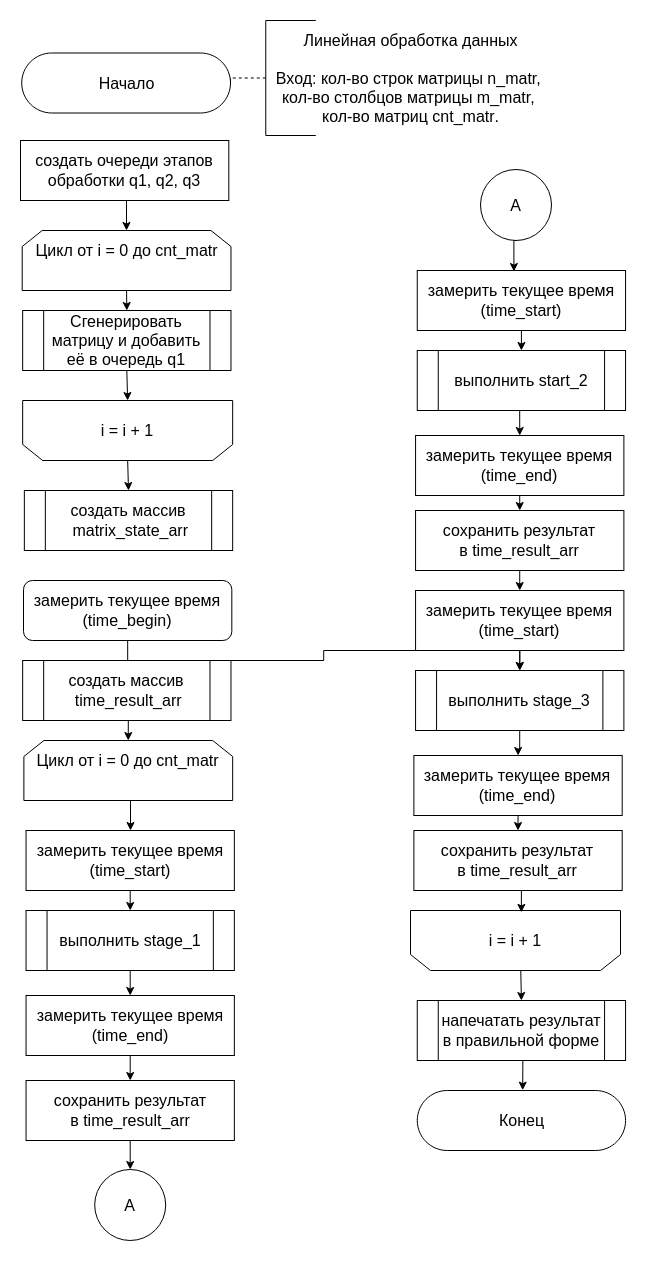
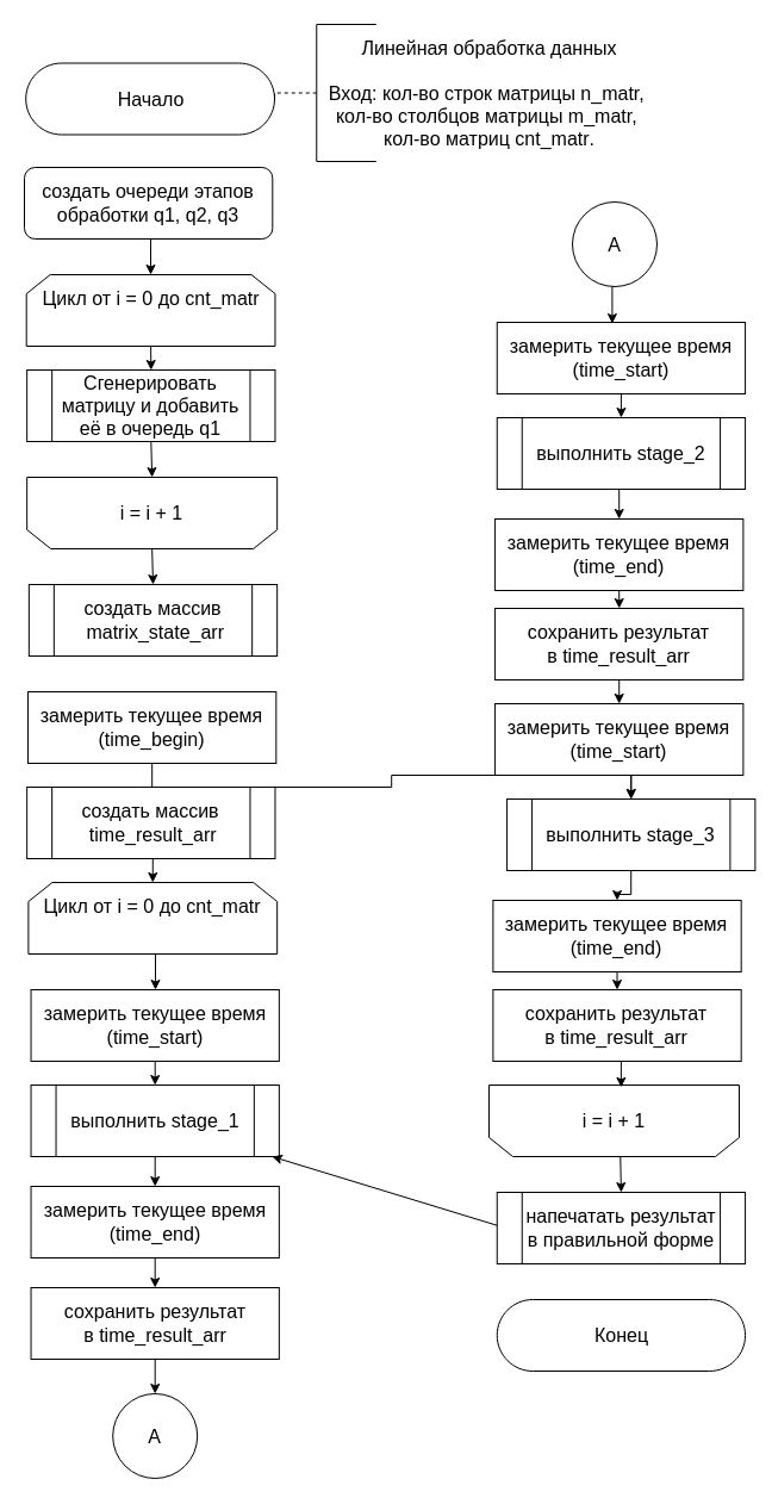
  <mxCell id="0" />
  <mxCell id="1" parent="0" />
  <mxCell id="2" value="&lt;font style=&quot;font-size: 16px&quot;&gt;Начало&lt;/font&gt;" style="html=1;dashed=0;whitespace=wrap;shape=mxgraph.dfd.start" vertex="1" parent="1"><mxGeometry x="21.22" y="52.5" width="208.78" height="60" as="geometry" /></mxCell>
  <mxCell id="3" style="edgeStyle=orthogonalEdgeStyle;rounded=0;orthogonalLoop=1;jettySize=auto;html=1;exitX=0.5;exitY=1;exitDx=0;exitDy=0;entryX=0.5;entryY=0;entryDx=0;entryDy=0;fontSize=16;" edge="1" parent="1" source="4" target="14"><mxGeometry relative="1" as="geometry" /></mxCell>
  <mxCell id="4" value="&lt;font style=&quot;font-size: 16px&quot;&gt;Цикл от i = 0 до&amp;nbsp;&lt;span style=&quot;font-size: medium&quot;&gt;cnt_matr&lt;/span&gt;&lt;br&gt;&amp;nbsp;&lt;/font&gt;" style="shape=loopLimit;whiteSpace=wrap;html=1;strokeWidth=1;" vertex="1" parent="1"><mxGeometry x="21.69" y="230" width="208.78" height="60" as="geometry" /></mxCell>
  <mxCell id="5" style="edgeStyle=orthogonalEdgeStyle;rounded=0;orthogonalLoop=1;jettySize=auto;html=1;exitX=0;exitY=0.5;exitDx=0;exitDy=0;exitPerimeter=0;entryX=1;entryY=0.5;entryDx=0;entryDy=0;entryPerimeter=0;dashed=1;endArrow=none;endFill=0;" edge="1" parent="1" source="6" target="2"><mxGeometry relative="1" as="geometry" /></mxCell>
  <mxCell id="6" value="" style="strokeWidth=1;html=1;shape=mxgraph.flowchart.annotation_1;align=left;pointerEvents=1;" vertex="1" parent="1"><mxGeometry x="265.28" y="20" width="50" height="115" as="geometry" /></mxCell>
  <mxCell id="7" value="&lt;div&gt;&lt;span style=&quot;font-size: 16px&quot;&gt;Линейная обработка данных&lt;/span&gt;&lt;/div&gt;&lt;div&gt;&lt;span style=&quot;font-size: 16px&quot;&gt;&lt;br&gt;&lt;/span&gt;&lt;/div&gt;&lt;font&gt;&lt;div&gt;&lt;font size=&quot;3&quot;&gt;Вход: кол-во строк матрицы n_matr,&amp;nbsp;&lt;/font&gt;&lt;/div&gt;&lt;div&gt;&lt;span style=&quot;font-size: medium&quot;&gt;кол-во столбцов матрицы m_matr,&amp;nbsp;&lt;/span&gt;&lt;font size=&quot;3&quot;&gt;&lt;br&gt;&lt;/font&gt;&lt;/div&gt;&lt;div&gt;&lt;font size=&quot;3&quot;&gt;кол-во матриц cnt_matr&lt;/font&gt;&lt;span style=&quot;font-size: 16px&quot;&gt;.&lt;/span&gt;&lt;/div&gt;&lt;/font&gt;" style="text;html=1;align=center;verticalAlign=middle;resizable=0;points=[];autosize=1;strokeColor=none;fillColor=none;" vertex="1" parent="1"><mxGeometry x="265.28" y="37.5" width="290" height="80" as="geometry" /></mxCell>
  <mxCell id="8" style="edgeStyle=orthogonalEdgeStyle;rounded=0;orthogonalLoop=1;jettySize=auto;html=1;exitX=0.5;exitY=0;exitDx=0;exitDy=0;entryX=0.5;entryY=0;entryDx=0;entryDy=0;fontSize=16;" edge="1" parent="1" source="9" target="15"><mxGeometry relative="1" as="geometry" /></mxCell>
  <mxCell id="9" value="&lt;font style=&quot;font-size: 16px&quot;&gt;i = i + 1&lt;br&gt;&lt;/font&gt;" style="shape=loopLimit;whiteSpace=wrap;html=1;strokeWidth=1;direction=west;" vertex="1" parent="1"><mxGeometry x="22.16" y="400" width="210" height="60" as="geometry" /></mxCell>
  <mxCell id="10" value="&lt;font style=&quot;font-size: 16px&quot;&gt;Конец&lt;/font&gt;" style="html=1;dashed=0;whitespace=wrap;shape=mxgraph.dfd.start" vertex="1" parent="1"><mxGeometry x="416.76" y="1090" width="208.31" height="60" as="geometry" /></mxCell>
  <mxCell id="11" style="edgeStyle=orthogonalEdgeStyle;rounded=0;orthogonalLoop=1;jettySize=auto;html=1;exitX=0.5;exitY=1;exitDx=0;exitDy=0;fontSize=16;" edge="1" parent="1" source="12"><mxGeometry relative="1" as="geometry"><mxPoint x="126" y="230" as="targetPoint" /></mxGeometry></mxCell>
- <mxCell id="12" value="&lt;font style=&quot;font-size: 16px&quot;&gt;создать очереди этапов обработки q1, q2, q3&lt;br&gt;&lt;/font&gt;" style="rounded=0;whiteSpace=wrap;html=1;shadow=0;glass=0;sketch=0;strokeWidth=1;gradientColor=none;" vertex="1" parent="1"><mxGeometry x="20" y="140" width="208.31" height="60" as="geometry" /></mxCell>
+ <mxCell id="12" value="&lt;font style=&quot;font-size: 16px&quot;&gt;создать очереди этапов обработки q1, q2, q3&lt;br&gt;&lt;/font&gt;" style="whiteSpace=wrap;html=1;shadow=0;glass=0;sketch=0;strokeWidth=1;gradientColor=none;rounded=1;" vertex="1" parent="1"><mxGeometry x="20" y="140" width="208.31" height="60" as="geometry" /></mxCell>
  <mxCell id="13" style="edgeStyle=orthogonalEdgeStyle;rounded=0;orthogonalLoop=1;jettySize=auto;html=1;exitX=0.5;exitY=1;exitDx=0;exitDy=0;entryX=0.5;entryY=1;entryDx=0;entryDy=0;fontSize=16;" edge="1" parent="1" source="14" target="9"><mxGeometry relative="1" as="geometry" /></mxCell>
  <mxCell id="14" value="&lt;font style=&quot;font-size: 16px&quot;&gt;Сгенерировать матрицу и добавить её в очередь q1&lt;/font&gt;" style="shape=process;whiteSpace=wrap;html=1;backgroundOutline=1;" vertex="1" parent="1"><mxGeometry x="22.16" y="310" width="208.31" height="60" as="geometry" /></mxCell>
  <mxCell id="15" value="&lt;font size=&quot;3&quot;&gt;создать массив &amp;nbsp;matrix_state_arr&lt;/font&gt;" style="shape=process;whiteSpace=wrap;html=1;backgroundOutline=1;" vertex="1" parent="1"><mxGeometry x="23.85" y="490" width="208.31" height="60" as="geometry" /></mxCell>
  <mxCell id="16" style="edgeStyle=orthogonalEdgeStyle;rounded=0;orthogonalLoop=1;jettySize=auto;html=1;exitX=0.5;exitY=1;exitDx=0;exitDy=0;fontSize=16;" edge="1" parent="1" source="17" target="35"><mxGeometry relative="1" as="geometry" /></mxCell>
- <mxCell id="17" value="&lt;font style=&quot;font-size: 16px&quot;&gt;замерить текущее время&lt;br&gt;(time_begin)&lt;br&gt;&lt;/font&gt;" style="whiteSpace=wrap;html=1;shadow=0;glass=0;sketch=0;strokeWidth=1;gradientColor=none;rounded=1;" vertex="1" parent="1"><mxGeometry x="23.01" y="580" width="208.31" height="60" as="geometry" /></mxCell>
+ <mxCell id="17" value="&lt;font style=&quot;font-size: 16px&quot;&gt;замерить текущее время&lt;br&gt;(time_begin)&lt;br&gt;&lt;/font&gt;" style="rounded=0;whiteSpace=wrap;html=1;shadow=0;glass=0;sketch=0;strokeWidth=1;gradientColor=none;" vertex="1" parent="1"><mxGeometry x="23.01" y="580" width="208.31" height="60" as="geometry" /></mxCell>
  <mxCell id="18" style="edgeStyle=orthogonalEdgeStyle;rounded=0;orthogonalLoop=1;jettySize=auto;html=1;exitX=0.5;exitY=1;exitDx=0;exitDy=0;entryX=0.5;entryY=0;entryDx=0;entryDy=0;fontSize=16;" edge="1" parent="1" source="19" target="21"><mxGeometry relative="1" as="geometry" /></mxCell>
  <mxCell id="19" value="&lt;font size=&quot;3&quot;&gt;создать массив &amp;nbsp;time_result_arr&lt;/font&gt;" style="shape=process;whiteSpace=wrap;html=1;backgroundOutline=1;" vertex="1" parent="1"><mxGeometry x="22.16" y="660" width="208.31" height="60" as="geometry" /></mxCell>
  <mxCell id="20" style="edgeStyle=orthogonalEdgeStyle;rounded=0;orthogonalLoop=1;jettySize=auto;html=1;exitX=0.5;exitY=1;exitDx=0;exitDy=0;fontSize=16;" edge="1" parent="1" source="21" target="25"><mxGeometry relative="1" as="geometry"><Array as="points"><mxPoint x="130" y="800" /></Array></mxGeometry></mxCell>
  <mxCell id="21" value="&lt;font style=&quot;font-size: 16px&quot;&gt;Цикл от i = 0 до&amp;nbsp;&lt;span style=&quot;font-size: medium&quot;&gt;cnt_matr&lt;/span&gt;&lt;br&gt;&amp;nbsp;&lt;/font&gt;" style="shape=loopLimit;whiteSpace=wrap;html=1;strokeWidth=1;" vertex="1" parent="1"><mxGeometry x="23.38" y="740" width="208.78" height="60" as="geometry" /></mxCell>
  <mxCell id="22" style="edgeStyle=none;html=1;exitX=0.475;exitY=0.016;exitDx=0;exitDy=0;entryX=0.5;entryY=0;entryDx=0;entryDy=0;exitPerimeter=0;" edge="1" parent="1" source="23" target="52"><mxGeometry relative="1" as="geometry" /></mxCell>
  <mxCell id="23" value="&lt;font style=&quot;font-size: 16px&quot;&gt;i = i + 1&lt;br&gt;&lt;/font&gt;" style="shape=loopLimit;whiteSpace=wrap;html=1;strokeWidth=1;direction=west;" vertex="1" parent="1"><mxGeometry x="410" y="910" width="210" height="60" as="geometry" /></mxCell>
  <mxCell id="24" style="edgeStyle=orthogonalEdgeStyle;rounded=0;orthogonalLoop=1;jettySize=auto;html=1;exitX=0.5;exitY=1;exitDx=0;exitDy=0;entryX=0.5;entryY=0;entryDx=0;entryDy=0;fontSize=16;" edge="1" parent="1" source="25" target="27"><mxGeometry relative="1" as="geometry" /></mxCell>
  <mxCell id="25" value="&lt;font style=&quot;font-size: 16px&quot;&gt;замерить текущее время&lt;br&gt;(time_start)&lt;br&gt;&lt;/font&gt;" style="rounded=0;whiteSpace=wrap;html=1;shadow=0;glass=0;sketch=0;strokeWidth=1;gradientColor=none;" vertex="1" parent="1"><mxGeometry x="25.54" y="830" width="208.31" height="60" as="geometry" /></mxCell>
  <mxCell id="26" style="edgeStyle=orthogonalEdgeStyle;rounded=0;orthogonalLoop=1;jettySize=auto;html=1;exitX=0.5;exitY=1;exitDx=0;exitDy=0;fontSize=16;" edge="1" parent="1" source="27" target="29"><mxGeometry relative="1" as="geometry" /></mxCell>
  <mxCell id="27" value="&lt;font size=&quot;3&quot;&gt;выполнить stage_1&lt;/font&gt;" style="shape=process;whiteSpace=wrap;html=1;backgroundOutline=1;" vertex="1" parent="1"><mxGeometry x="25.54" y="910" width="208.31" height="60" as="geometry" /></mxCell>
  <mxCell id="28" style="edgeStyle=orthogonalEdgeStyle;rounded=0;orthogonalLoop=1;jettySize=auto;html=1;exitX=0.5;exitY=1;exitDx=0;exitDy=0;entryX=0.5;entryY=0;entryDx=0;entryDy=0;fontSize=16;" edge="1" parent="1" source="29" target="31"><mxGeometry relative="1" as="geometry" /></mxCell>
  <mxCell id="29" value="&lt;font style=&quot;font-size: 16px&quot;&gt;замерить текущее время&lt;br&gt;(time_end)&lt;br&gt;&lt;/font&gt;" style="rounded=0;whiteSpace=wrap;html=1;shadow=0;glass=0;sketch=0;strokeWidth=1;gradientColor=none;" vertex="1" parent="1"><mxGeometry x="25.54" y="995" width="208.31" height="60" as="geometry" /></mxCell>
  <mxCell id="30" style="edgeStyle=orthogonalEdgeStyle;rounded=0;orthogonalLoop=1;jettySize=auto;html=1;exitX=0.5;exitY=1;exitDx=0;exitDy=0;entryX=0.5;entryY=0;entryDx=0;entryDy=0;fontSize=16;" edge="1" parent="1" source="31" target="48"><mxGeometry relative="1" as="geometry" /></mxCell>
  <mxCell id="31" value="&lt;font style=&quot;font-size: 16px&quot;&gt;сохранить результат в&amp;nbsp;&lt;span style=&quot;font-size: medium&quot;&gt;time_result_arr&lt;/span&gt;&lt;br&gt;&lt;/font&gt;" style="rounded=0;whiteSpace=wrap;html=1;shadow=0;glass=0;sketch=0;strokeWidth=1;gradientColor=none;" vertex="1" parent="1"><mxGeometry x="25.54" y="1080" width="208.31" height="60" as="geometry" /></mxCell>
  <mxCell id="32" style="edgeStyle=orthogonalEdgeStyle;rounded=0;orthogonalLoop=1;jettySize=auto;html=1;exitX=0.5;exitY=1;exitDx=0;exitDy=0;entryX=0.5;entryY=0;entryDx=0;entryDy=0;fontSize=16;" edge="1" parent="1" source="33" target="35"><mxGeometry relative="1" as="geometry" /></mxCell>
  <mxCell id="33" value="&lt;font style=&quot;font-size: 16px&quot;&gt;замерить текущее время&lt;br&gt;(time_start)&lt;br&gt;&lt;/font&gt;" style="rounded=0;whiteSpace=wrap;html=1;shadow=0;glass=0;sketch=0;strokeWidth=1;gradientColor=none;" vertex="1" parent="1"><mxGeometry x="415.07" y="590" width="208.31" height="60" as="geometry" /></mxCell>
  <mxCell id="34" style="edgeStyle=orthogonalEdgeStyle;rounded=0;orthogonalLoop=1;jettySize=auto;html=1;exitX=0.5;exitY=1;exitDx=0;exitDy=0;fontSize=16;" edge="1" parent="1" source="35" target="37"><mxGeometry relative="1" as="geometry" /></mxCell>
- <mxCell id="35" value="&lt;font size=&quot;3&quot;&gt;выполнить stage_3&lt;/font&gt;" style="shape=process;whiteSpace=wrap;html=1;backgroundOutline=1;" vertex="1" parent="1"><mxGeometry x="415.07" y="670" width="208.31" height="60" as="geometry" /></mxCell>
+ <mxCell id="35" value="&lt;font size=&quot;3&quot;&gt;выполнить stage_3&lt;/font&gt;" style="shape=process;whiteSpace=wrap;html=1;backgroundOutline=1;" vertex="1" parent="1"><mxGeometry x="425.07" y="670" width="208.31" height="60" as="geometry" /></mxCell>
  <mxCell id="36" style="edgeStyle=orthogonalEdgeStyle;rounded=0;orthogonalLoop=1;jettySize=auto;html=1;exitX=0.5;exitY=1;exitDx=0;exitDy=0;entryX=0.5;entryY=0;entryDx=0;entryDy=0;fontSize=16;" edge="1" parent="1" source="37" target="39"><mxGeometry relative="1" as="geometry" /></mxCell>
  <mxCell id="37" value="&lt;font style=&quot;font-size: 16px&quot;&gt;замерить текущее время&lt;br&gt;(time_end)&lt;br&gt;&lt;/font&gt;" style="rounded=0;whiteSpace=wrap;html=1;shadow=0;glass=0;sketch=0;strokeWidth=1;gradientColor=none;" vertex="1" parent="1"><mxGeometry x="413.38" y="755" width="208.31" height="60" as="geometry" /></mxCell>
  <mxCell id="38" style="edgeStyle=orthogonalEdgeStyle;rounded=0;orthogonalLoop=1;jettySize=auto;html=1;exitX=0.5;exitY=1;exitDx=0;exitDy=0;entryX=0.472;entryY=0.969;entryDx=0;entryDy=0;entryPerimeter=0;fontSize=16;" edge="1" parent="1" source="39" target="23"><mxGeometry relative="1" as="geometry" /></mxCell>
  <mxCell id="39" value="&lt;font style=&quot;font-size: 16px&quot;&gt;сохранить результат в&amp;nbsp;&lt;span style=&quot;font-size: medium&quot;&gt;time_result_arr&lt;/span&gt;&lt;br&gt;&lt;/font&gt;" style="rounded=0;whiteSpace=wrap;html=1;shadow=0;glass=0;sketch=0;strokeWidth=1;gradientColor=none;" vertex="1" parent="1"><mxGeometry x="413.38" y="830" width="208.31" height="60" as="geometry" /></mxCell>
  <mxCell id="40" style="edgeStyle=orthogonalEdgeStyle;rounded=0;orthogonalLoop=1;jettySize=auto;html=1;exitX=0.5;exitY=1;exitDx=0;exitDy=0;entryX=0.5;entryY=0;entryDx=0;entryDy=0;fontSize=16;" edge="1" parent="1" source="41" target="43"><mxGeometry relative="1" as="geometry" /></mxCell>
  <mxCell id="41" value="&lt;font style=&quot;font-size: 16px&quot;&gt;замерить текущее время&lt;br&gt;(time_start)&lt;br&gt;&lt;/font&gt;" style="rounded=0;whiteSpace=wrap;html=1;shadow=0;glass=0;sketch=0;strokeWidth=1;gradientColor=none;" vertex="1" parent="1"><mxGeometry x="416.76" y="270" width="208.31" height="60" as="geometry" /></mxCell>
  <mxCell id="42" style="edgeStyle=orthogonalEdgeStyle;rounded=0;orthogonalLoop=1;jettySize=auto;html=1;exitX=0.5;exitY=1;exitDx=0;exitDy=0;entryX=0.5;entryY=0;entryDx=0;entryDy=0;fontSize=16;" edge="1" parent="1" source="43" target="45"><mxGeometry relative="1" as="geometry" /></mxCell>
- <mxCell id="43" value="&lt;font size=&quot;3&quot;&gt;выполнить start_2&lt;/font&gt;" style="shape=process;whiteSpace=wrap;html=1;backgroundOutline=1;" vertex="1" parent="1"><mxGeometry x="416.76" y="350" width="208.31" height="60" as="geometry" /></mxCell>
+ <mxCell id="43" value="&lt;font size=&quot;3&quot;&gt;выполнить stage_2&lt;/font&gt;" style="shape=process;whiteSpace=wrap;html=1;backgroundOutline=1;" vertex="1" parent="1"><mxGeometry x="416.76" y="350" width="208.31" height="60" as="geometry" /></mxCell>
  <mxCell id="44" style="edgeStyle=orthogonalEdgeStyle;rounded=0;orthogonalLoop=1;jettySize=auto;html=1;exitX=0.5;exitY=1;exitDx=0;exitDy=0;entryX=0.5;entryY=0;entryDx=0;entryDy=0;fontSize=16;" edge="1" parent="1" source="45" target="47"><mxGeometry relative="1" as="geometry" /></mxCell>
  <mxCell id="45" value="&lt;font style=&quot;font-size: 16px&quot;&gt;замерить текущее время&lt;br&gt;(time_end)&lt;br&gt;&lt;/font&gt;" style="rounded=0;whiteSpace=wrap;html=1;shadow=0;glass=0;sketch=0;strokeWidth=1;gradientColor=none;" vertex="1" parent="1"><mxGeometry x="415.07" y="435" width="208.31" height="60" as="geometry" /></mxCell>
  <mxCell id="46" style="edgeStyle=orthogonalEdgeStyle;rounded=0;orthogonalLoop=1;jettySize=auto;html=1;exitX=0.5;exitY=1;exitDx=0;exitDy=0;entryX=0.5;entryY=0;entryDx=0;entryDy=0;fontSize=16;" edge="1" parent="1" source="47" target="33"><mxGeometry relative="1" as="geometry" /></mxCell>
  <mxCell id="47" value="&lt;font style=&quot;font-size: 16px&quot;&gt;сохранить результат в&amp;nbsp;&lt;span style=&quot;font-size: medium&quot;&gt;time_result_arr&lt;/span&gt;&lt;br&gt;&lt;/font&gt;" style="rounded=0;whiteSpace=wrap;html=1;shadow=0;glass=0;sketch=0;strokeWidth=1;gradientColor=none;" vertex="1" parent="1"><mxGeometry x="415.07" y="510" width="208.31" height="60" as="geometry" /></mxCell>
  <mxCell id="48" value="A" style="ellipse;whiteSpace=wrap;html=1;aspect=fixed;fontSize=16;" vertex="1" parent="1"><mxGeometry x="94.19" y="1169" width="71" height="71" as="geometry" /></mxCell>
  <mxCell id="49" style="edgeStyle=orthogonalEdgeStyle;rounded=0;orthogonalLoop=1;jettySize=auto;html=1;exitX=0.5;exitY=1;exitDx=0;exitDy=0;entryX=0.464;entryY=0.017;entryDx=0;entryDy=0;entryPerimeter=0;fontSize=16;" edge="1" parent="1" source="50" target="41"><mxGeometry relative="1" as="geometry" /></mxCell>
  <mxCell id="50" value="A" style="ellipse;whiteSpace=wrap;html=1;aspect=fixed;fontSize=16;" vertex="1" parent="1"><mxGeometry x="480" y="169" width="71" height="71" as="geometry" /></mxCell>
- <mxCell id="51" style="edgeStyle=none;html=1;exitX=0.507;exitY=1;exitDx=0;exitDy=0;entryX=0.506;entryY=-0.005;entryDx=0;entryDy=0;entryPerimeter=0;exitPerimeter=0;" edge="1" parent="1" source="52" target="10"><mxGeometry relative="1" as="geometry" /></mxCell>
+ <mxCell id="51" style="edgeStyle=none;html=1;exitX=0.507;exitY=1;exitDx=0;exitDy=0;exitPerimeter=0;" edge="1" parent="1" source="52" target="27"><mxGeometry relative="1" as="geometry" /></mxCell>
  <mxCell id="52" value="&lt;font size=&quot;3&quot;&gt;напечатать результат в правильной форме&lt;/font&gt;" style="shape=process;whiteSpace=wrap;html=1;backgroundOutline=1;" vertex="1" parent="1"><mxGeometry x="416.76" y="1000" width="208.31" height="60" as="geometry" /></mxCell>
